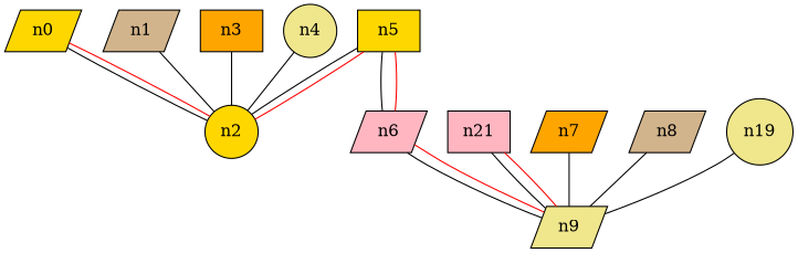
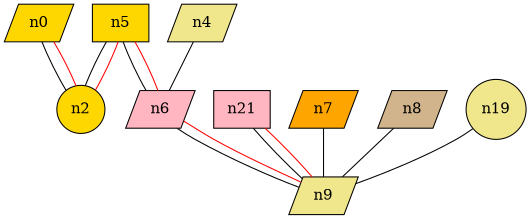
  graph {
    node [fillcolor=gold shape=parallelogram style=filled]
    n1 [label=n0]
    n2 [label=n2 shape=circle]
    n3 [label=n5 shape=box]
-   n4 [fillcolor=tan label=n1]
    n5 [fillcolor=lightpink label=n6]
-   n6 [fillcolor=orange label=n3 shape=box]
-   n7 [fillcolor=khaki label=n4 shape=circle]
+   n7 [fillcolor=khaki label=n4]
    n8 [fillcolor=khaki label=n9]
    n9 [fillcolor=lightpink label=n21 shape=box]
    n10 [fillcolor=orange label=n7]
    n11 [fillcolor=tan label=n8]
    n12 [fillcolor=khaki label=n19 shape=circle]
    n1 -- n2
    n1 -- n2 [color=red constraint=False penwidth=1]
    n2 -- n3 [color=red constraint=False penwidth=1]
    n3 -- n2
    n3 -- n5
    n3 -- n5 [color=red constraint=False penwidth=1]
-   n4 -- n2
    n5 -- n8
    n5 -- n8 [color=red constraint=False penwidth=1]
-   n6 -- n2
-   n7 -- n2
+   n7 -- n5
    n8 -- n9 [color=red constraint=False penwidth=1]
    n9 -- n8
    n10 -- n8
    n11 -- n8
    n12 -- n8
  }
